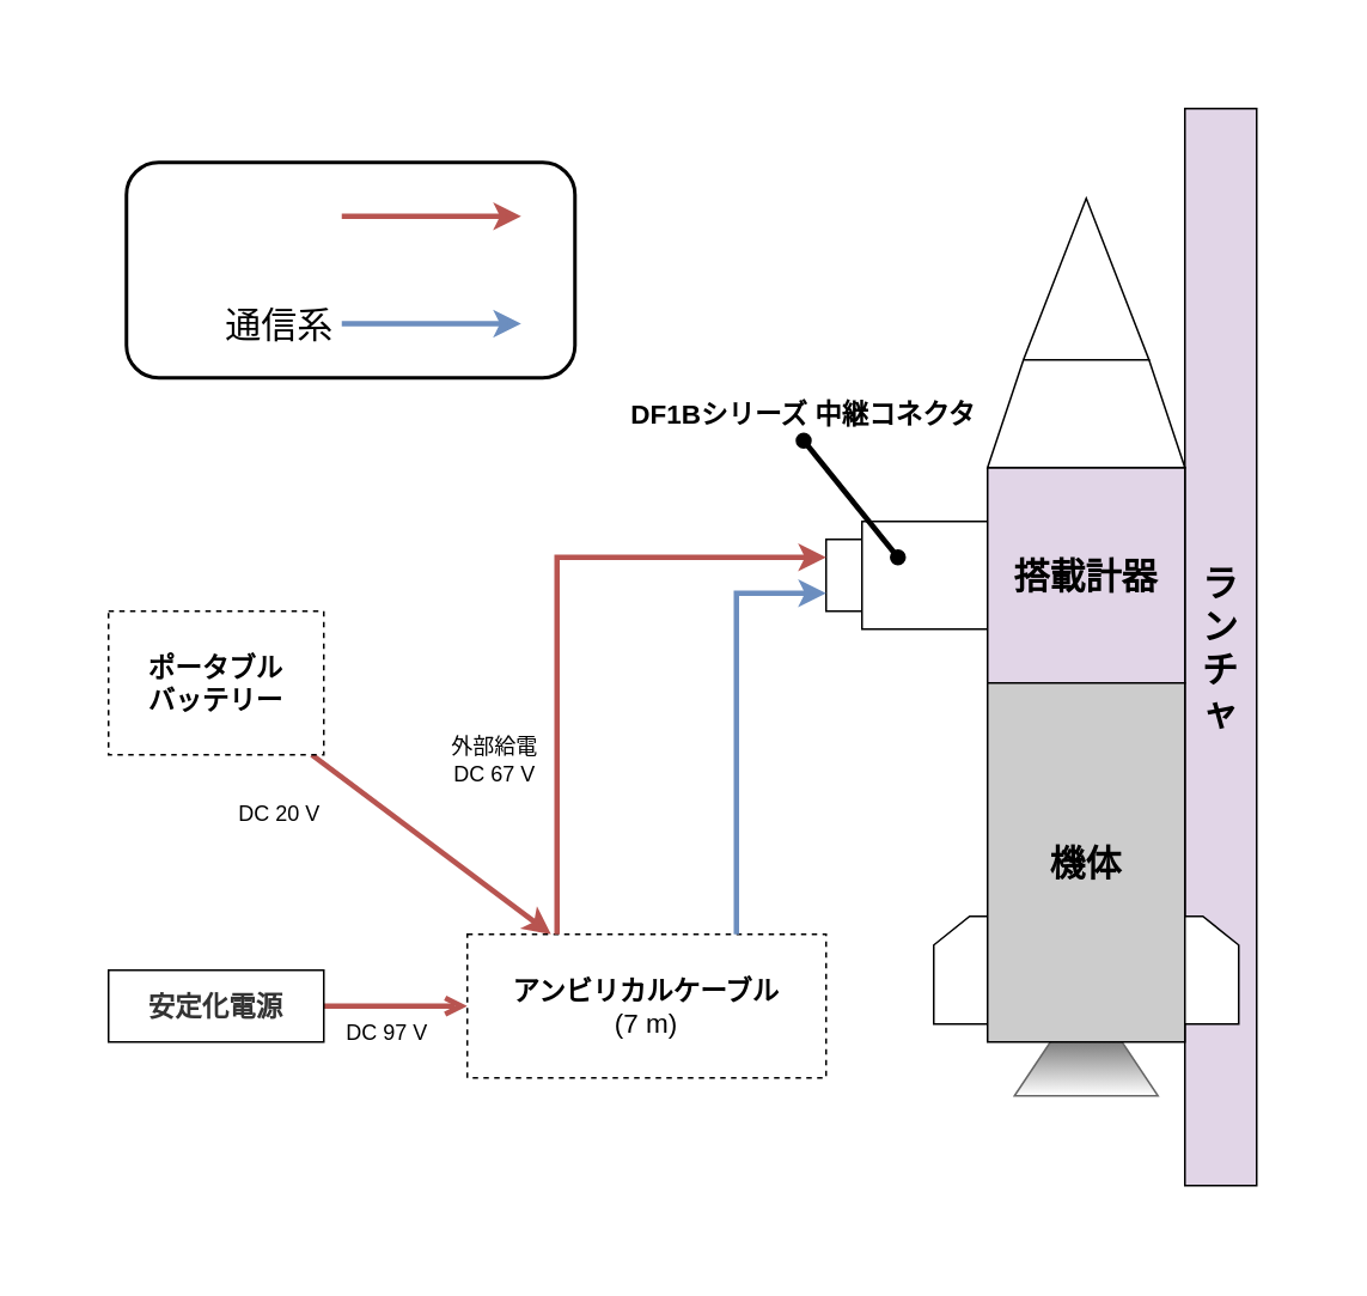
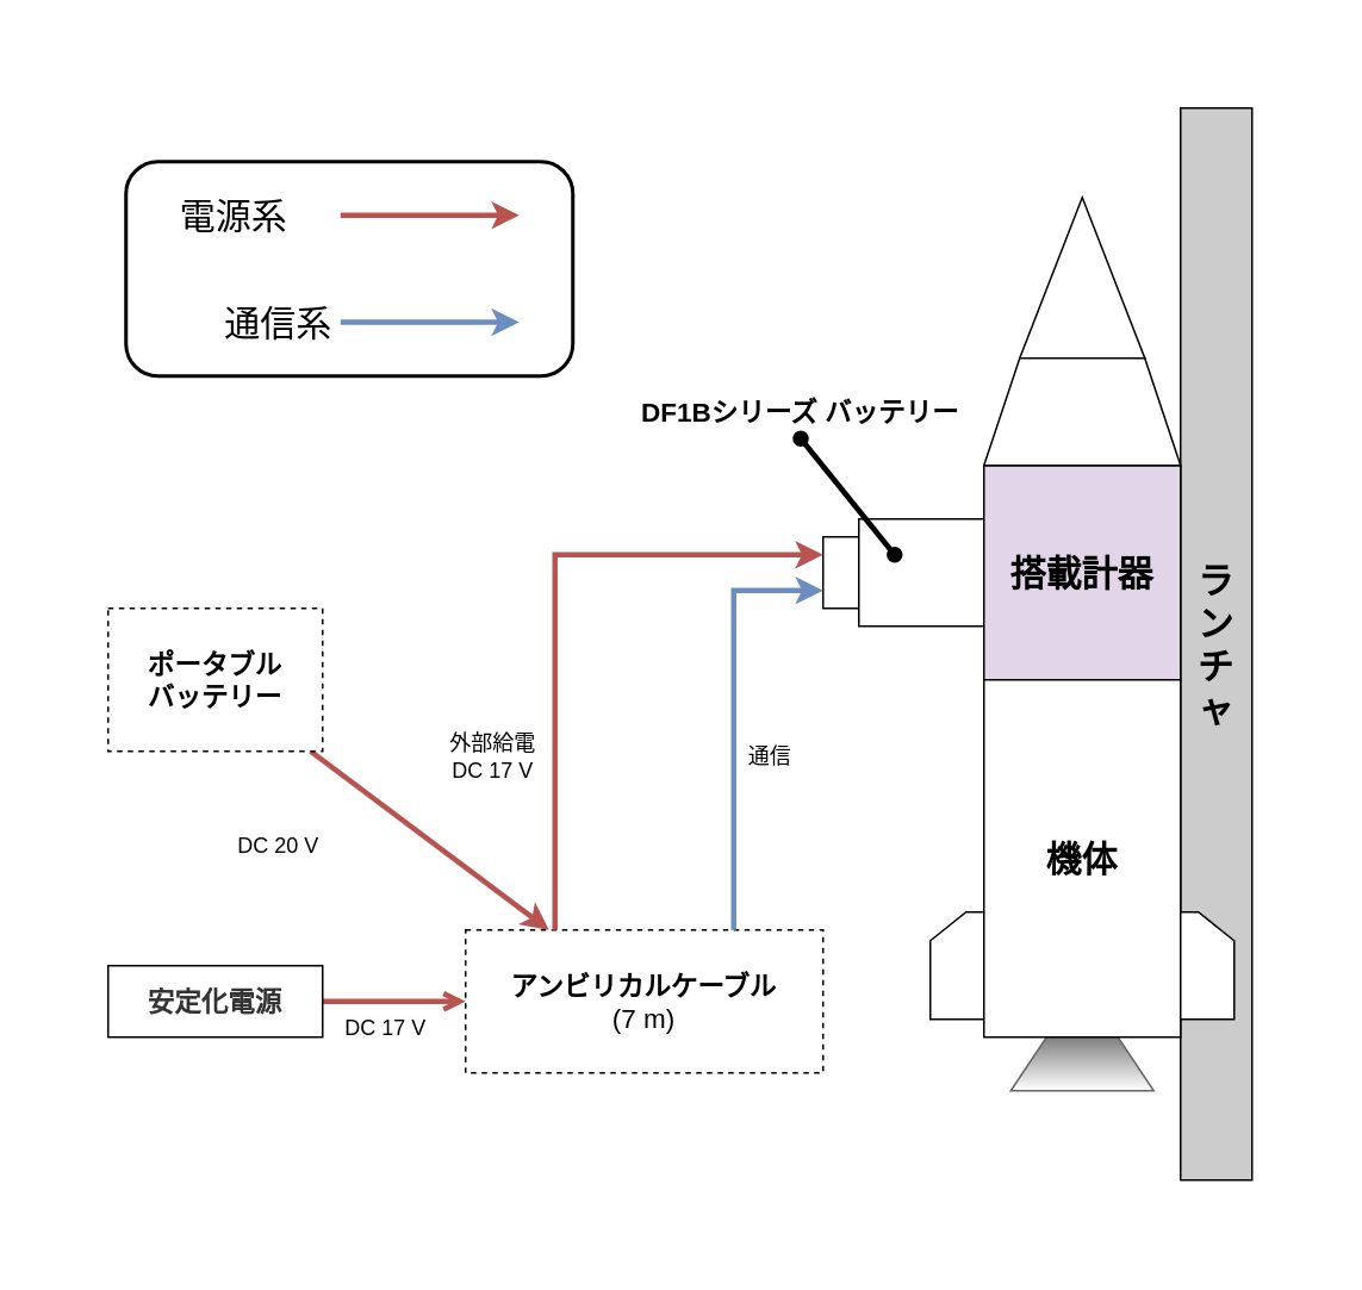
  <mxCell id="0" />
  <mxCell id="1" parent="0" />
  <mxCell id="2" value="" style="rounded=0;whiteSpace=wrap;html=1;strokeColor=none;" vertex="1" parent="1"><mxGeometry x="20" y="20" width="720" height="680" as="geometry" /></mxCell>
- <mxCell id="3" value="&lt;font style=&quot;font-size: 20px;&quot;&gt;&lt;b&gt;ランチャ&lt;/b&gt;&lt;/font&gt;" style="rounded=0;whiteSpace=wrap;html=1;fillColor=#e1d5e7;" vertex="1" parent="1"><mxGeometry x="660" y="60" width="40" height="600" as="geometry" /></mxCell>
+ <mxCell id="3" value="&lt;font style=&quot;font-size: 20px;&quot;&gt;&lt;b&gt;ランチャ&lt;/b&gt;&lt;/font&gt;" style="rounded=0;whiteSpace=wrap;html=1;fillColor=#CCCCCC;" vertex="1" parent="1"><mxGeometry x="660" y="60" width="40" height="600" as="geometry" /></mxCell>
  <mxCell id="4" value="" style="shape=loopLimit;whiteSpace=wrap;html=1;size=20;" vertex="1" parent="1"><mxGeometry x="520" y="510" width="170" height="60" as="geometry" /></mxCell>
  <mxCell id="5" value="" style="verticalLabelPosition=bottom;verticalAlign=top;html=1;shape=mxgraph.basic.cone2;dx=0.5;dy=0.9;" vertex="1" parent="1"><mxGeometry x="570" y="110" width="70" height="100" as="geometry" /></mxCell>
  <mxCell id="6" value="" style="triangle;whiteSpace=wrap;html=1;rotation=-90;fillColor=#FFFFFF;fontColor=#333333;strokeColor=#666666;gradientColor=default;gradientDirection=east;" vertex="1" parent="1"><mxGeometry x="575" y="540" width="60" height="80" as="geometry" /></mxCell>
  <mxCell id="7" style="edgeStyle=none;html=1;fillColor=#f8cecc;strokeColor=#b85450;strokeWidth=3;" edge="1" parent="1" source="8" target="11"><mxGeometry relative="1" as="geometry" /></mxCell>
  <mxCell id="8" value="&lt;font style=&quot;font-size: 15px;&quot;&gt;&lt;b&gt;ポータブル&lt;/b&gt;&lt;/font&gt;&lt;div&gt;&lt;font style=&quot;font-size: 15px;&quot;&gt;&lt;b&gt;バッテリー&lt;/b&gt;&lt;/font&gt;&lt;/div&gt;" style="rounded=0;whiteSpace=wrap;html=1;dashed=1;" vertex="1" parent="1"><mxGeometry x="60" y="340" width="120" height="80" as="geometry" /></mxCell>
  <mxCell id="9" style="edgeStyle=none;html=1;entryX=0;entryY=0.5;entryDx=0;entryDy=0;strokeWidth=3;fillColor=#f8cecc;strokeColor=#b85450;endArrow=open;" edge="1" parent="1" source="10" target="11"><mxGeometry relative="1" as="geometry" /></mxCell>
  <mxCell id="10" value="&lt;span style=&quot;font-size: 15px;&quot;&gt;&lt;b&gt;安定化電源&lt;/b&gt;&lt;/span&gt;" style="rounded=0;whiteSpace=wrap;html=1;fillColor=#ffffff;fontColor=#333333;strokeColor=#000000;" vertex="1" parent="1"><mxGeometry x="60" y="540" width="120" height="40" as="geometry" /></mxCell>
  <mxCell id="11" value="&lt;span style=&quot;font-size: 15px;&quot;&gt;&lt;b&gt;アンビリカルケーブル&lt;/b&gt;&lt;/span&gt;&lt;div&gt;&lt;span style=&quot;font-size: 15px;&quot;&gt;(7 m)&lt;/span&gt;&lt;/div&gt;" style="rounded=0;whiteSpace=wrap;html=1;dashed=1;" vertex="1" parent="1"><mxGeometry x="260" y="520" width="200" height="80" as="geometry" /></mxCell>
  <mxCell id="12" value="" style="rounded=0;whiteSpace=wrap;html=1;" vertex="1" parent="1"><mxGeometry x="460" y="300" width="80" height="40" as="geometry" /></mxCell>
  <mxCell id="13" value="" style="rounded=0;whiteSpace=wrap;html=1;" vertex="1" parent="1"><mxGeometry x="480" y="290" width="70" height="60" as="geometry" /></mxCell>
  <mxCell id="14" value="&lt;font style=&quot;font-size: 20px;&quot;&gt;&lt;b style=&quot;&quot;&gt;搭載計器&lt;/b&gt;&lt;/font&gt;" style="rounded=0;whiteSpace=wrap;html=1;fillColor=#e1d5e7;" vertex="1" parent="1"><mxGeometry x="550" y="260" width="110" height="120" as="geometry" /></mxCell>
- <mxCell id="15" value="&lt;font style=&quot;font-size: 20px;&quot;&gt;&lt;b style=&quot;&quot;&gt;機体&lt;/b&gt;&lt;/font&gt;" style="rounded=0;whiteSpace=wrap;html=1;fillColor=#cccccc;" vertex="1" parent="1"><mxGeometry x="550" y="380" width="110" height="200" as="geometry" /></mxCell>
+ <mxCell id="15" value="&lt;font style=&quot;font-size: 20px;&quot;&gt;&lt;b style=&quot;&quot;&gt;機体&lt;/b&gt;&lt;/font&gt;" style="rounded=0;whiteSpace=wrap;html=1;fillColor=#FFFFFF;" vertex="1" parent="1"><mxGeometry x="550" y="380" width="110" height="200" as="geometry" /></mxCell>
  <mxCell id="16" value="" style="shape=trapezoid;perimeter=trapezoidPerimeter;whiteSpace=wrap;html=1;fixedSize=1;" vertex="1" parent="1"><mxGeometry x="550" y="200" width="110" height="60" as="geometry" /></mxCell>
  <mxCell id="17" value="" style="endArrow=classic;html=1;exitX=0.25;exitY=0;exitDx=0;exitDy=0;edgeStyle=elbowEdgeStyle;entryX=0;entryY=0.25;entryDx=0;entryDy=0;strokeWidth=3;fillColor=#f8cecc;strokeColor=#b85450;rounded=0;curved=0;" edge="1" parent="1" source="11" target="12"><mxGeometry width="50" height="50" relative="1" as="geometry"><mxPoint x="280" y="420" as="sourcePoint" /><mxPoint x="310" y="320" as="targetPoint" /><Array as="points"><mxPoint x="310" y="320" /></Array></mxGeometry></mxCell>
  <mxCell id="18" value="" style="endArrow=classic;html=1;entryX=0;entryY=0.75;entryDx=0;entryDy=0;edgeStyle=elbowEdgeStyle;exitX=0.75;exitY=0;exitDx=0;exitDy=0;rounded=0;curved=0;fillColor=#dae8fc;strokeColor=#6c8ebf;strokeWidth=3;" edge="1" parent="1" source="11" target="12"><mxGeometry width="50" height="50" relative="1" as="geometry"><mxPoint x="380" y="460" as="sourcePoint" /><mxPoint x="430" y="410" as="targetPoint" /><Array as="points"><mxPoint x="410" y="430" /></Array></mxGeometry></mxCell>
- <mxCell id="20" value="外部給電&lt;div&gt;DC 67 V&lt;/div&gt;" style="text;html=1;align=center;verticalAlign=middle;resizable=0;points=[];autosize=1;strokeColor=none;fillColor=none;" vertex="1" parent="1"><mxGeometry x="240" y="403" width="70" height="40" as="geometry" /></mxCell>
- <mxCell id="21" value="DC 20 V" style="text;html=1;align=center;verticalAlign=middle;resizable=0;points=[];autosize=1;strokeColor=none;fillColor=none;" vertex="1" parent="1"><mxGeometry x="120" y="438" width="70" height="30" as="geometry" /></mxCell>
- <mxCell id="22" value="DC 97 V" style="text;html=1;align=center;verticalAlign=middle;resizable=0;points=[];autosize=1;strokeColor=none;fillColor=none;" vertex="1" parent="1"><mxGeometry x="180" y="560" width="70" height="30" as="geometry" /></mxCell>
- <mxCell id="23" value="&lt;font style=&quot;font-size: 15px;&quot;&gt;&lt;b&gt;DF1Bシリーズ 中継コネクタ&lt;/b&gt;&lt;/font&gt;" style="text;html=1;align=center;verticalAlign=middle;whiteSpace=wrap;rounded=0;" vertex="1" parent="1"><mxGeometry x="345" y="215" width="205" height="30" as="geometry" /></mxCell>
+ <mxCell id="19" value="通信" style="text;html=1;align=center;verticalAlign=middle;resizable=0;points=[];autosize=1;strokeColor=none;fillColor=none;" vertex="1" parent="1"><mxGeometry x="405" y="408" width="50" height="30" as="geometry" /></mxCell>
+ <mxCell id="20" value="外部給電&lt;div&gt;DC 17 V&lt;/div&gt;" style="text;html=1;align=center;verticalAlign=middle;resizable=0;points=[];autosize=1;strokeColor=none;fillColor=none;" vertex="1" parent="1"><mxGeometry x="240" y="403" width="70" height="40" as="geometry" /></mxCell>
+ <mxCell id="21" value="DC 20 V" style="text;html=1;align=center;verticalAlign=middle;resizable=0;points=[];autosize=1;strokeColor=none;fillColor=none;" vertex="1" parent="1"><mxGeometry x="120" y="458" width="70" height="30" as="geometry" /></mxCell>
+ <mxCell id="22" value="DC 17 V" style="text;html=1;align=center;verticalAlign=middle;resizable=0;points=[];autosize=1;strokeColor=none;fillColor=none;" vertex="1" parent="1"><mxGeometry x="180" y="560" width="70" height="30" as="geometry" /></mxCell>
+ <mxCell id="23" value="&lt;font style=&quot;font-size: 15px;&quot;&gt;&lt;b&gt;DF1Bシリーズ バッテリー&lt;/b&gt;&lt;/font&gt;" style="text;html=1;align=center;verticalAlign=middle;whiteSpace=wrap;rounded=0;" vertex="1" parent="1"><mxGeometry x="345" y="215" width="205" height="30" as="geometry" /></mxCell>
  <mxCell id="24" value="" style="endArrow=oval;html=1;exitX=0.5;exitY=1;exitDx=0;exitDy=0;entryX=0.286;entryY=0.333;entryDx=0;entryDy=0;entryPerimeter=0;startArrow=oval;startFill=1;endFill=1;strokeWidth=3;" edge="1" parent="1" source="23" target="13"><mxGeometry width="50" height="50" relative="1" as="geometry"><mxPoint x="400" y="360" as="sourcePoint" /><mxPoint x="450" y="310" as="targetPoint" /></mxGeometry></mxCell>
  <mxCell id="25" value="" style="group" vertex="1" connectable="0" parent="1"><mxGeometry x="70" y="90" width="250" height="120" as="geometry" /></mxCell>
  <mxCell id="26" value="" style="rounded=1;whiteSpace=wrap;html=1;strokeWidth=2;movable=1;resizable=1;rotatable=1;deletable=1;editable=1;locked=0;connectable=1;" vertex="1" parent="25"><mxGeometry width="250" height="120" as="geometry" /></mxCell>
+ <mxCell id="27" value="&lt;font style=&quot;font-size: 20px;&quot;&gt;電源系&lt;/font&gt;" style="text;html=1;align=center;verticalAlign=middle;resizable=1;points=[];autosize=1;strokeColor=none;fillColor=none;movable=1;rotatable=1;deletable=1;editable=1;locked=0;connectable=1;" vertex="1" parent="25"><mxGeometry x="20" y="10" width="80" height="40" as="geometry" /></mxCell>
  <mxCell id="28" value="&lt;font style=&quot;font-size: 20px;&quot;&gt;通信系&lt;/font&gt;" style="text;html=1;align=center;verticalAlign=middle;resizable=1;points=[];autosize=1;strokeColor=none;fillColor=none;movable=1;rotatable=1;deletable=1;editable=1;locked=0;connectable=1;" vertex="1" parent="25"><mxGeometry x="45" y="70" width="80" height="40" as="geometry" /></mxCell>
  <mxCell id="29" value="" style="endArrow=classic;html=1;endFill=1;strokeWidth=3;fillColor=#f8cecc;strokeColor=#b85450;movable=1;resizable=1;rotatable=1;deletable=1;editable=1;locked=0;connectable=1;" edge="1" parent="25"><mxGeometry width="50" height="50" relative="1" as="geometry"><mxPoint x="120" y="30" as="sourcePoint" /><mxPoint x="220" y="30" as="targetPoint" /></mxGeometry></mxCell>
  <mxCell id="30" value="" style="endArrow=classic;html=1;endFill=1;strokeWidth=3;fillColor=#dae8fc;strokeColor=#6c8ebf;movable=1;resizable=1;rotatable=1;deletable=1;editable=1;locked=0;connectable=1;" edge="1" parent="25"><mxGeometry width="50" height="50" relative="1" as="geometry"><mxPoint x="120" y="89.83" as="sourcePoint" /><mxPoint x="220" y="89.83" as="targetPoint" /></mxGeometry></mxCell>
